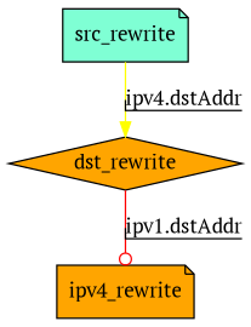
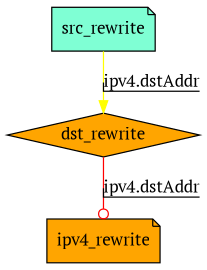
  digraph {
    fontname="PT Serif"
    node [fillcolor=orange fontname="PT Serif" shape=note style=filled]
    edge [decorate=true fontname="PT Serif"]
    src_rewrite [fillcolor=aquamarine]
    dst_rewrite [shape=diamond]
    n3 [label=ipv4_rewrite]
    src_rewrite -> dst_rewrite [color=yellow label="ipv4.dstAddr"]
-   dst_rewrite -> n3 [arrowhead=odot color=red label="ipv1.dstAddr" style=solid]
+   dst_rewrite -> n3 [arrowhead=odot color=red label="ipv4.dstAddr" style=solid]
  }
